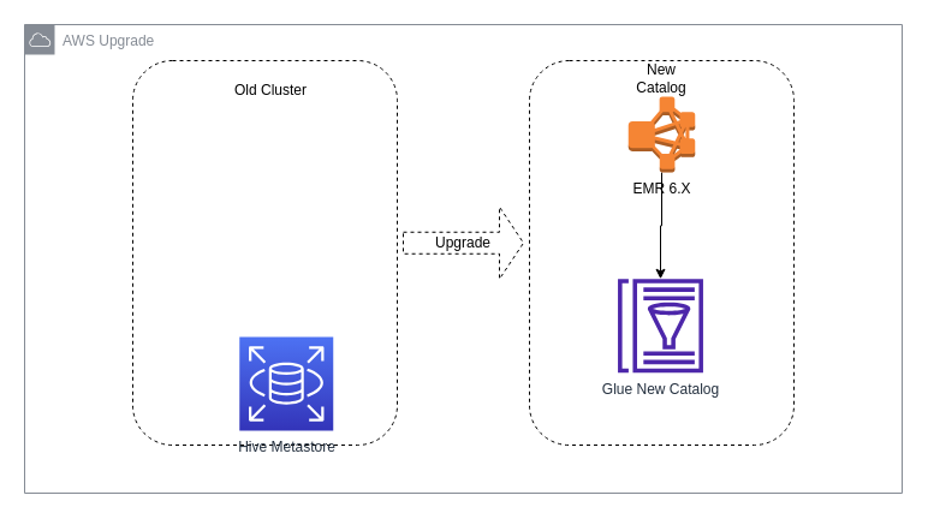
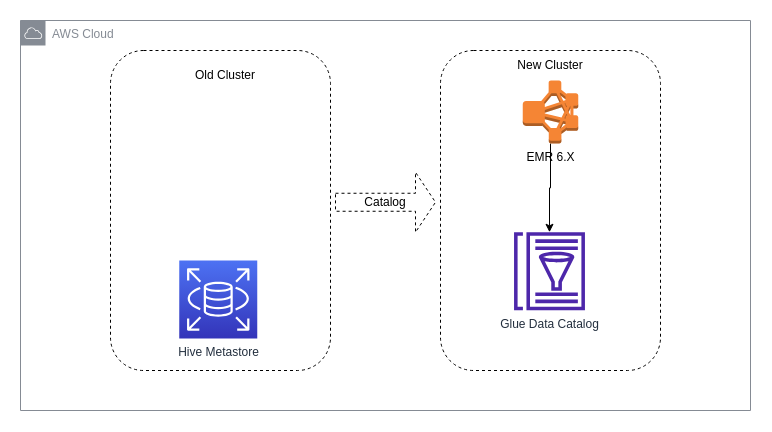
  <mxCell id="0" />
  <mxCell id="1" parent="0" />
- <mxCell id="2" value="AWS Upgrade" style="sketch=0;outlineConnect=0;gradientColor=none;html=1;whiteSpace=wrap;fontSize=12;fontStyle=0;shape=mxgraph.aws4.group;grIcon=mxgraph.aws4.group_aws_cloud;strokeColor=#858B94;fillColor=none;verticalAlign=top;align=left;spacingLeft=30;fontColor=#858B94;dashed=0;" parent="1" vertex="1"><mxGeometry x="20" y="20" width="730" height="390" as="geometry" /></mxCell>
+ <mxCell id="2" value="AWS Cloud" style="sketch=0;outlineConnect=0;gradientColor=none;html=1;whiteSpace=wrap;fontSize=12;fontStyle=0;shape=mxgraph.aws4.group;grIcon=mxgraph.aws4.group_aws_cloud;strokeColor=#858B94;fillColor=none;verticalAlign=top;align=left;spacingLeft=30;fontColor=#858B94;dashed=0;" parent="1" vertex="1"><mxGeometry x="20" y="20" width="730" height="390" as="geometry" /></mxCell>
  <mxCell id="3" value="" style="rounded=1;whiteSpace=wrap;html=1;dashed=1;" vertex="1" parent="1"><mxGeometry x="110" y="50" width="220" height="320" as="geometry" /></mxCell>
- <mxCell id="4" value="Hive Metastore" style="sketch=0;points=[[0,0,0],[0.25,0,0],[0.5,0,0],[0.75,0,0],[1,0,0],[0,1,0],[0.25,1,0],[0.5,1,0],[0.75,1,0],[1,1,0],[0,0.25,0],[0,0.5,0],[0,0.75,0],[1,0.25,0],[1,0.5,0],[1,0.75,0]];outlineConnect=0;fontColor=#232F3E;gradientColor=#4D72F3;gradientDirection=north;fillColor=#3334B9;strokeColor=#ffffff;dashed=0;verticalLabelPosition=bottom;verticalAlign=top;align=center;html=1;fontSize=12;fontStyle=0;aspect=fixed;shape=mxgraph.aws4.resourceIcon;resIcon=mxgraph.aws4.rds;" parent="1" vertex="1"><mxGeometry x="198.75" y="280" width="78" height="78" as="geometry" /></mxCell>
+ <mxCell id="4" value="Hive Metastore" style="sketch=0;points=[[0,0,0],[0.25,0,0],[0.5,0,0],[0.75,0,0],[1,0,0],[0,1,0],[0.25,1,0],[0.5,1,0],[0.75,1,0],[1,1,0],[0,0.25,0],[0,0.5,0],[0,0.75,0],[1,0.25,0],[1,0.5,0],[1,0.75,0]];outlineConnect=0;fontColor=#232F3E;gradientColor=#4D72F3;gradientDirection=north;fillColor=#3334B9;strokeColor=#ffffff;dashed=0;verticalLabelPosition=bottom;verticalAlign=top;align=center;html=1;fontSize=12;fontStyle=0;aspect=fixed;shape=mxgraph.aws4.resourceIcon;resIcon=mxgraph.aws4.rds;" parent="1" vertex="1"><mxGeometry x="178.75" y="260" width="78" height="78" as="geometry" /></mxCell>
  <mxCell id="5" value="" style="rounded=1;whiteSpace=wrap;html=1;dashed=1;" vertex="1" parent="1"><mxGeometry x="440" y="50" width="220" height="320" as="geometry" /></mxCell>
  <mxCell id="6" style="edgeStyle=orthogonalEdgeStyle;rounded=0;orthogonalLoop=1;jettySize=auto;html=1;exitX=0.5;exitY=1;exitDx=0;exitDy=0;exitPerimeter=0;" edge="1" parent="1" source="7" target="8"><mxGeometry relative="1" as="geometry" /></mxCell>
  <mxCell id="7" value="EMR 6.X" style="outlineConnect=0;dashed=0;verticalLabelPosition=bottom;verticalAlign=top;align=center;html=1;shape=mxgraph.aws3.emr_cluster;fillColor=#F58534;gradientColor=none;" parent="1" vertex="1"><mxGeometry x="522.25" y="80" width="55.5" height="63" as="geometry" /></mxCell>
- <mxCell id="8" value="Glue New Catalog" style="sketch=0;outlineConnect=0;fontColor=#232F3E;gradientColor=none;fillColor=#4D27AA;strokeColor=none;dashed=0;verticalLabelPosition=bottom;verticalAlign=top;align=center;html=1;fontSize=12;fontStyle=0;aspect=fixed;pointerEvents=1;shape=mxgraph.aws4.glue_data_catalog;" vertex="1" parent="1"><mxGeometry x="513" y="231.75" width="72" height="78" as="geometry" /></mxCell>
+ <mxCell id="8" value="Glue Data Catalog" style="sketch=0;outlineConnect=0;fontColor=#232F3E;gradientColor=none;fillColor=#4D27AA;strokeColor=none;dashed=0;verticalLabelPosition=bottom;verticalAlign=top;align=center;html=1;fontSize=12;fontStyle=0;aspect=fixed;pointerEvents=1;shape=mxgraph.aws4.glue_data_catalog;" vertex="1" parent="1"><mxGeometry x="513" y="231.75" width="72" height="78" as="geometry" /></mxCell>
  <mxCell id="9" value="Old Cluster" style="text;html=1;strokeColor=none;fillColor=none;align=center;verticalAlign=middle;whiteSpace=wrap;rounded=0;" vertex="1" parent="1"><mxGeometry x="190" y="60" width="70" height="30" as="geometry" /></mxCell>
- <mxCell id="10" value="New Catalog" style="text;html=1;strokeColor=none;fillColor=none;align=center;verticalAlign=middle;whiteSpace=wrap;rounded=0;" vertex="1" parent="1"><mxGeometry x="515" y="50" width="70" height="30" as="geometry" /></mxCell>
- <mxCell id="11" value="Upgrade" style="shape=singleArrow;whiteSpace=wrap;html=1;dashed=1;" vertex="1" parent="1"><mxGeometry x="335" y="171.75" width="100" height="60" as="geometry" /></mxCell>
+ <mxCell id="10" value="New Cluster" style="text;html=1;strokeColor=none;fillColor=none;align=center;verticalAlign=middle;whiteSpace=wrap;rounded=0;" vertex="1" parent="1"><mxGeometry x="515" y="50" width="70" height="30" as="geometry" /></mxCell>
+ <mxCell id="11" value="Catalog" style="shape=singleArrow;whiteSpace=wrap;html=1;dashed=1;" vertex="1" parent="1"><mxGeometry x="335" y="171.75" width="100" height="60" as="geometry" /></mxCell>
